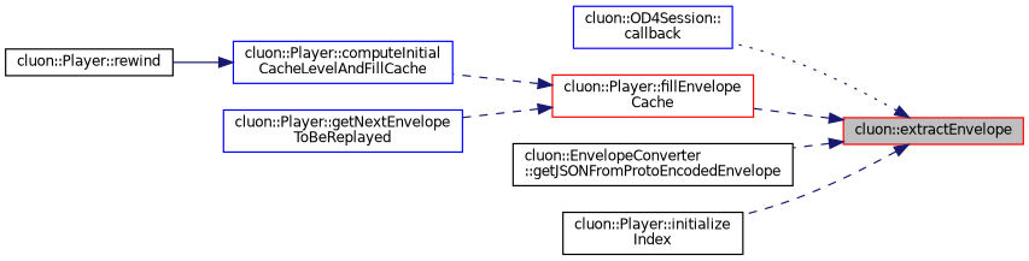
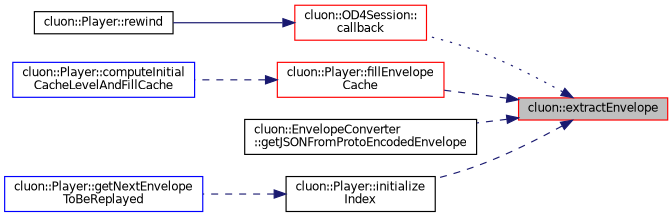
  digraph {
    rankdir=RL
    node [color=blue fillcolor=white fontname=Helvetica fontsize=10 shape=record style=filled]
    edge [color=midnightblue dir=back fontname=Helvetica fontsize=10 labelfontname=Helvetica labelfontsize=10 style=dashed]
    n1 [color=red fillcolor=grey75 fontcolor=black height=0.2 label="cluon::extractEnvelope" width=0.4]
-   n2 [height=0.2 label="cluon::OD4Session::\lcallback" width=0.4]
+   n2 [color=red height=0.2 label="cluon::OD4Session::\lcallback" width=0.4]
    n3 [color=red height=0.2 label="cluon::Player::fillEnvelope\lCache" width=0.4]
    n4 [color=black height=0.2 label="cluon::EnvelopeConverter\l::getJSONFromProtoEncodedEnvelope" width=0.4]
    n5 [color=black height=0.2 label="cluon::Player::initialize\lIndex" width=0.4]
    n6 [height=0.2 label="cluon::Player::computeInitial\lCacheLevelAndFillCache" width=0.4]
    n7 [height=0.2 label="cluon::Player::getNextEnvelope\lToBeReplayed" width=0.4]
    n8 [color=black height=0.2 label="cluon::Player::rewind" width=0.4]
    n1 -> n2 [style=dotted]
    n1 -> n3
    n1 -> n4
    n1 -> n5
    n3 -> n6
-   n3 -> n7
-   n6 -> n8 [style=solid]
+   n5 -> n7
+   n2 -> n8 [style=solid]
  }
